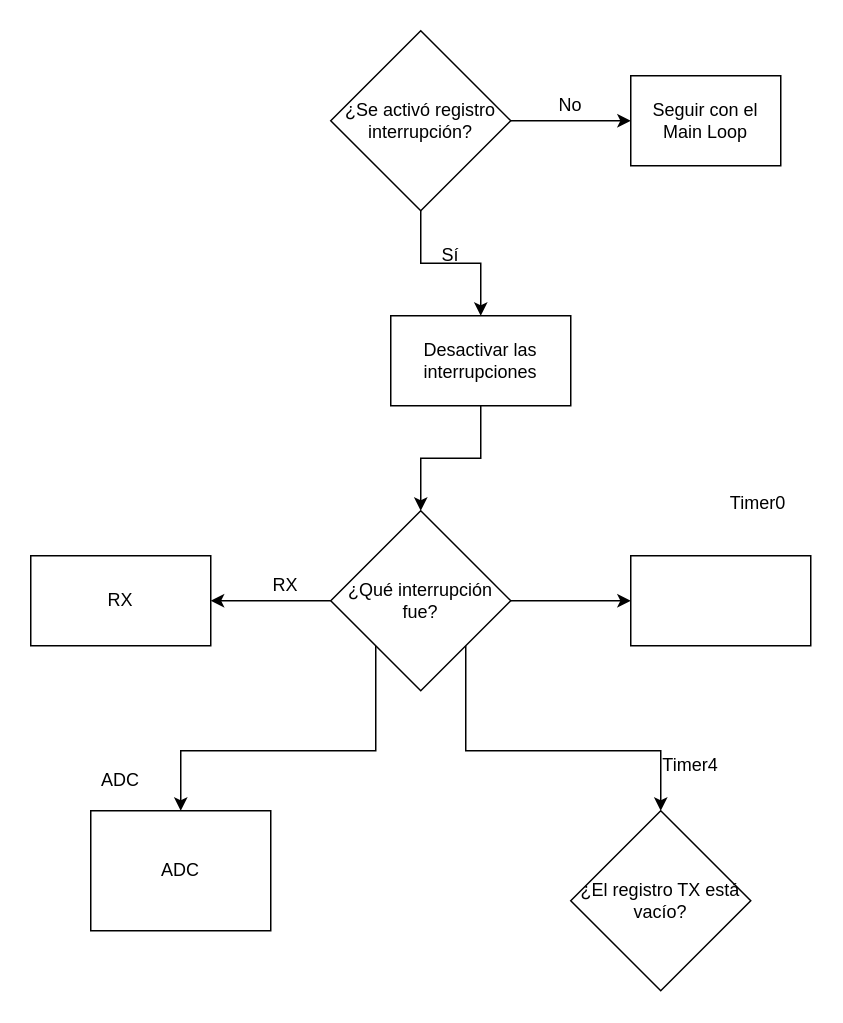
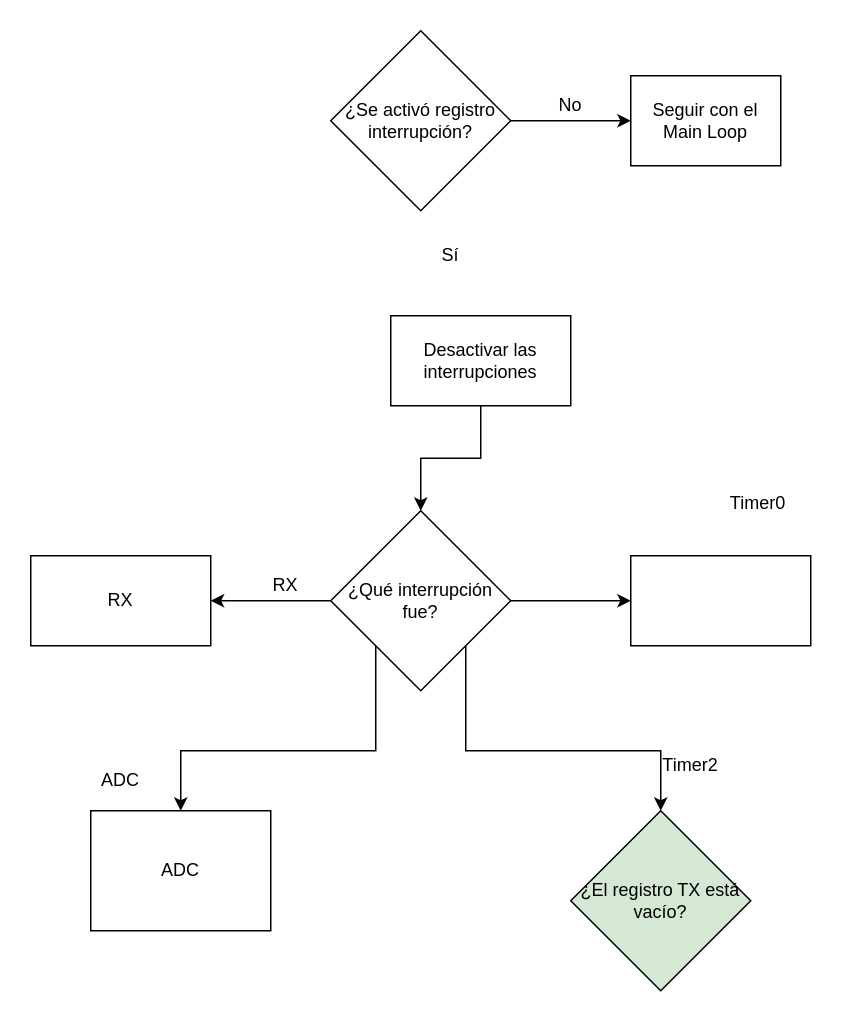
  <mxCell id="0" />
  <mxCell id="1" parent="0" />
- <mxCell id="2" value="" style="edgeStyle=orthogonalEdgeStyle;rounded=0;orthogonalLoop=1;jettySize=auto;html=1;" edge="1" parent="1" source="4" target="6"><mxGeometry relative="1" as="geometry" /></mxCell>
  <mxCell id="3" value="" style="edgeStyle=orthogonalEdgeStyle;rounded=0;orthogonalLoop=1;jettySize=auto;html=1;" edge="1" parent="1" source="4" target="8"><mxGeometry relative="1" as="geometry" /></mxCell>
  <mxCell id="4" value="¿Se activó registro interrupción?" style="rhombus;whiteSpace=wrap;html=1;" vertex="1" parent="1"><mxGeometry x="220" y="20" width="120" height="120" as="geometry" /></mxCell>
  <mxCell id="5" value="" style="edgeStyle=orthogonalEdgeStyle;rounded=0;orthogonalLoop=1;jettySize=auto;html=1;" edge="1" parent="1" source="6" target="14"><mxGeometry relative="1" as="geometry" /></mxCell>
  <mxCell id="6" value="Desactivar las interrupciones" style="whiteSpace=wrap;html=1;" vertex="1" parent="1"><mxGeometry x="260" y="210" width="120" height="60" as="geometry" /></mxCell>
  <mxCell id="7" value="Sí" style="text;html=1;strokeColor=none;fillColor=none;align=center;verticalAlign=middle;whiteSpace=wrap;rounded=0;" vertex="1" parent="1"><mxGeometry x="280" y="160" width="40" height="20" as="geometry" /></mxCell>
  <mxCell id="8" value="Seguir con el Main Loop" style="whiteSpace=wrap;html=1;" vertex="1" parent="1"><mxGeometry x="420" y="50" width="100" height="60" as="geometry" /></mxCell>
  <mxCell id="9" value="No" style="text;html=1;strokeColor=none;fillColor=none;align=center;verticalAlign=middle;whiteSpace=wrap;rounded=0;" vertex="1" parent="1"><mxGeometry x="360" y="60" width="40" height="20" as="geometry" /></mxCell>
  <mxCell id="10" value="" style="edgeStyle=orthogonalEdgeStyle;rounded=0;orthogonalLoop=1;jettySize=auto;html=1;exitX=1;exitY=1;exitDx=0;exitDy=0;" edge="1" parent="1" source="14"><mxGeometry relative="1" as="geometry"><mxPoint x="440" y="540" as="targetPoint" /><Array as="points"><mxPoint x="310" y="500" /><mxPoint x="440" y="500" /></Array></mxGeometry></mxCell>
  <mxCell id="11" value="" style="edgeStyle=orthogonalEdgeStyle;rounded=0;orthogonalLoop=1;jettySize=auto;html=1;" edge="1" parent="1" source="14" target="15"><mxGeometry relative="1" as="geometry" /></mxCell>
  <mxCell id="12" value="" style="edgeStyle=orthogonalEdgeStyle;rounded=0;orthogonalLoop=1;jettySize=auto;html=1;exitX=0;exitY=1;exitDx=0;exitDy=0;" edge="1" parent="1" source="14" target="16"><mxGeometry relative="1" as="geometry"><Array as="points"><mxPoint x="250" y="500" /><mxPoint x="120" y="500" /></Array></mxGeometry></mxCell>
  <mxCell id="13" value="" style="edgeStyle=orthogonalEdgeStyle;rounded=0;orthogonalLoop=1;jettySize=auto;html=1;" edge="1" parent="1" source="14" target="17"><mxGeometry relative="1" as="geometry" /></mxCell>
  <mxCell id="14" value="¿Qué interrupción fue?" style="rhombus;whiteSpace=wrap;html=1;" vertex="1" parent="1"><mxGeometry x="220" y="340" width="120" height="120" as="geometry" /></mxCell>
  <mxCell id="15" value="" style="whiteSpace=wrap;html=1;" vertex="1" parent="1"><mxGeometry x="420" y="370" width="120" height="60" as="geometry" /></mxCell>
  <mxCell id="16" value="ADC" style="whiteSpace=wrap;html=1;" vertex="1" parent="1"><mxGeometry x="60" y="540" width="120" height="80" as="geometry" /></mxCell>
  <mxCell id="17" value="RX" style="whiteSpace=wrap;html=1;" vertex="1" parent="1"><mxGeometry x="20" y="370" width="120" height="60" as="geometry" /></mxCell>
- <mxCell id="18" value="Timer4" style="text;html=1;strokeColor=none;fillColor=none;align=center;verticalAlign=middle;whiteSpace=wrap;rounded=0;" vertex="1" parent="1"><mxGeometry x="440" y="500" width="40" height="20" as="geometry" /></mxCell>
- <mxCell id="19" value="&lt;span&gt;¿El registro TX está vacío?&lt;/span&gt;" style="rhombus;whiteSpace=wrap;html=1;" vertex="1" parent="1"><mxGeometry x="380" y="540" width="120" height="120" as="geometry" /></mxCell>
+ <mxCell id="18" value="Timer2" style="text;html=1;strokeColor=none;fillColor=none;align=center;verticalAlign=middle;whiteSpace=wrap;rounded=0;" vertex="1" parent="1"><mxGeometry x="440" y="500" width="40" height="20" as="geometry" /></mxCell>
+ <mxCell id="19" value="&lt;span&gt;¿El registro TX está vacío?&lt;/span&gt;" style="rhombus;whiteSpace=wrap;html=1;fillColor=#d5e8d4;" vertex="1" parent="1"><mxGeometry x="380" y="540" width="120" height="120" as="geometry" /></mxCell>
  <mxCell id="20" value="Timer0" style="text;html=1;strokeColor=none;fillColor=none;align=center;verticalAlign=middle;whiteSpace=wrap;rounded=0;" vertex="1" parent="1"><mxGeometry x="485" y="325" width="40" height="20" as="geometry" /></mxCell>
  <mxCell id="21" value="RX" style="text;html=1;strokeColor=none;fillColor=none;align=center;verticalAlign=middle;whiteSpace=wrap;rounded=0;" vertex="1" parent="1"><mxGeometry x="170" y="380" width="40" height="20" as="geometry" /></mxCell>
  <mxCell id="22" value="ADC" style="text;html=1;strokeColor=none;fillColor=none;align=center;verticalAlign=middle;whiteSpace=wrap;rounded=0;" vertex="1" parent="1"><mxGeometry x="60" y="510" width="40" height="20" as="geometry" /></mxCell>
